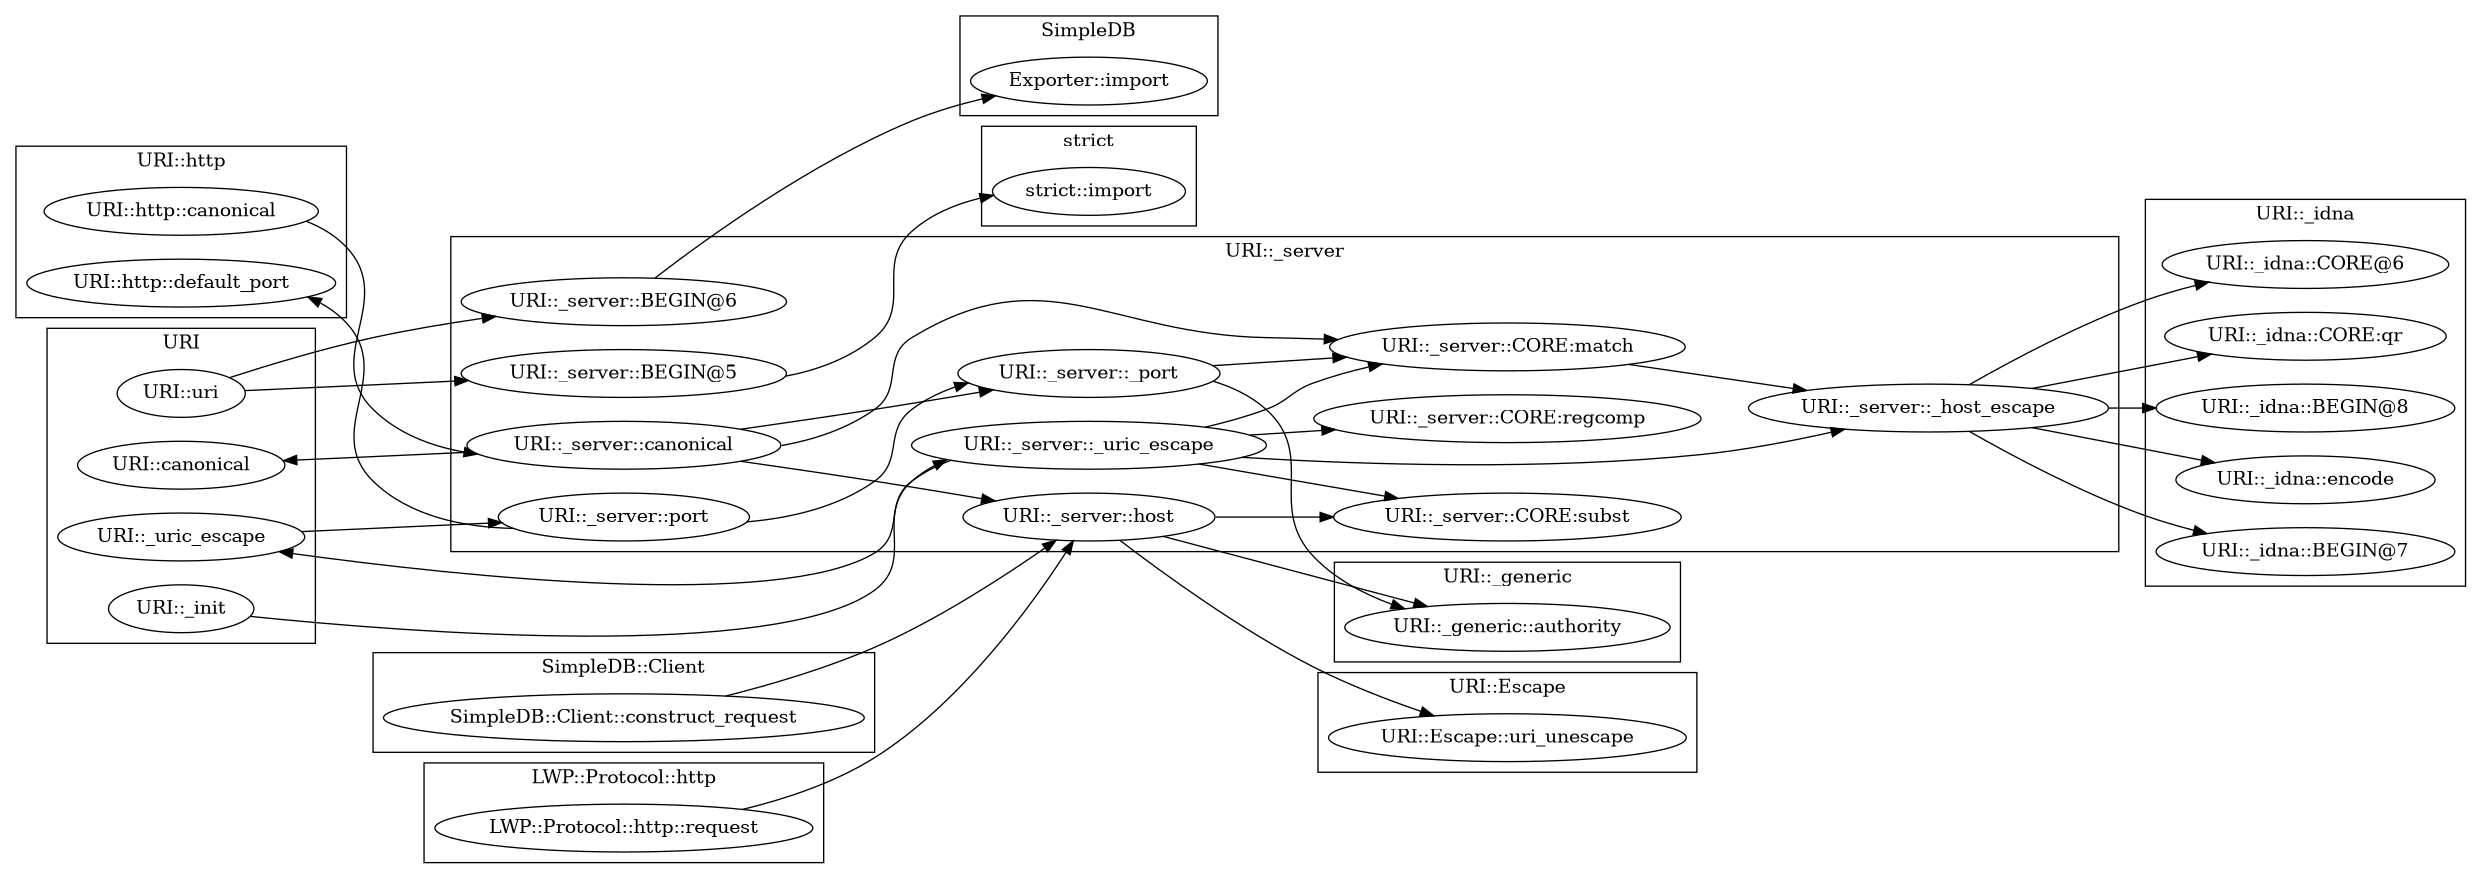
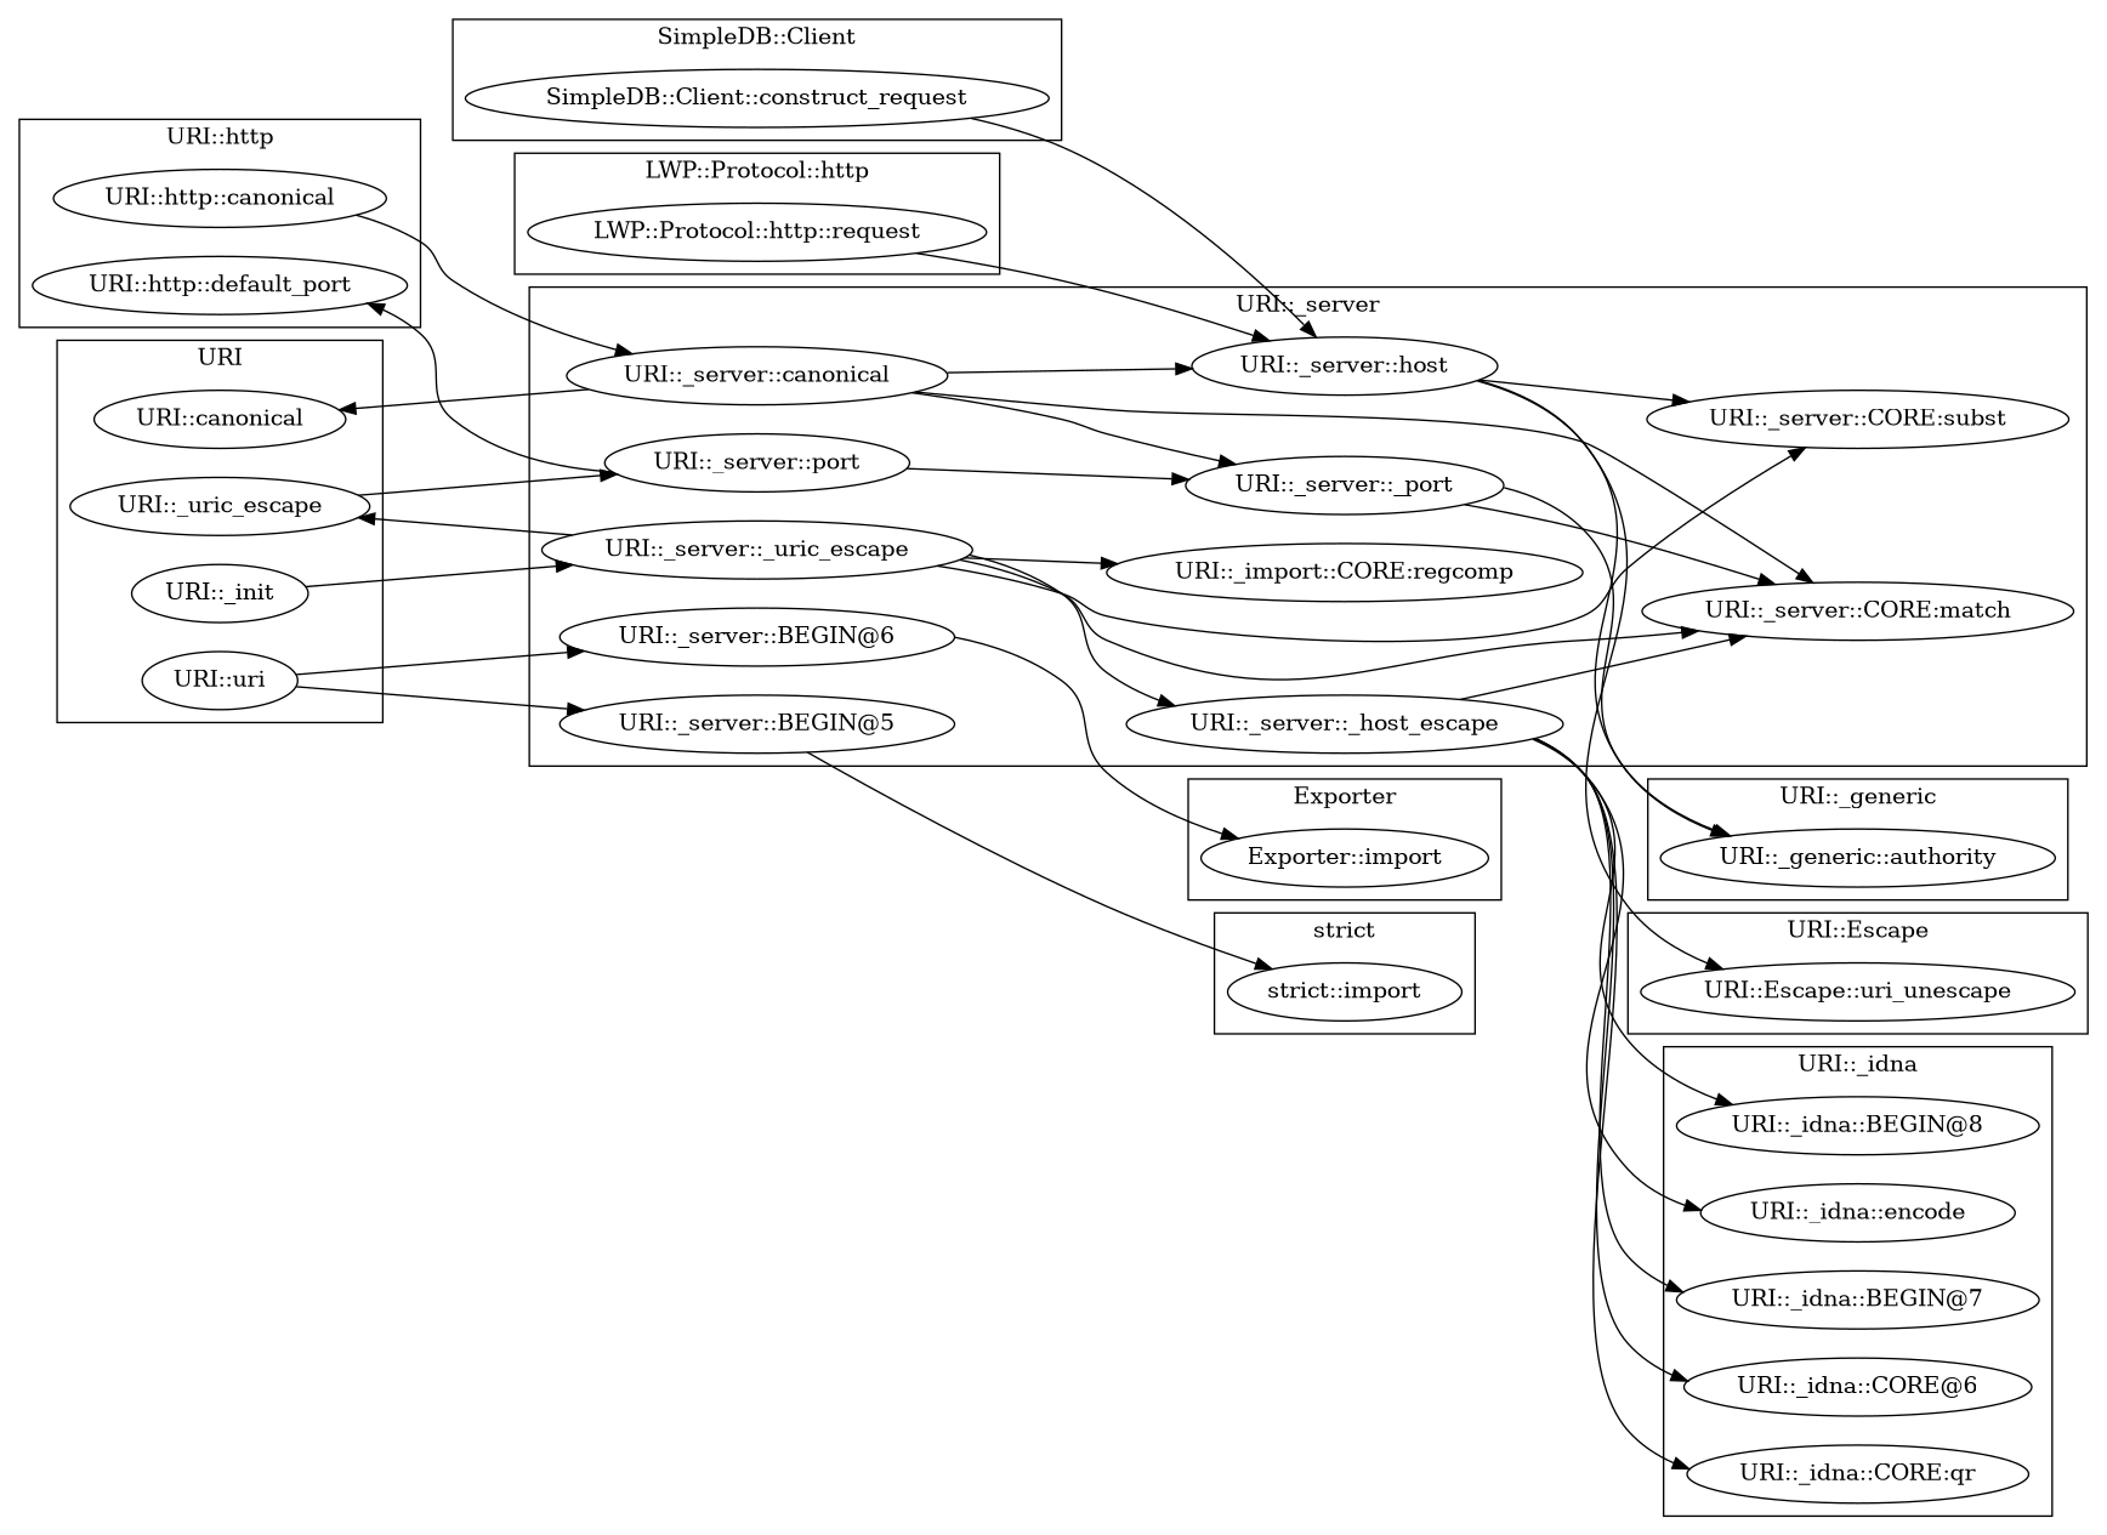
  digraph {
    rankdir=LR
    "URI::http::default_port"
    "URI::http::canonical"
    "URI::Escape::uri_unescape"
    "URI::_generic::authority"
    "URI::_server::_port"
    "URI::_server::CORE:subst"
    "URI::_server::host"
    "URI::_server::_host_escape"
    "URI::_server::port"
    "URI::_server::canonical"
    "URI::_server::BEGIN@6"
-   "URI::_server::CORE:regcomp"
+   "URI::_server::CORE:regcomp" [label="URI::_import::CORE:regcomp"]
    "URI::_server::_uric_escape"
    "URI::_server::CORE:match"
    "URI::_server::BEGIN@5"
    "SimpleDB::Client::construct_request"
    "strict::import"
    n18 [label="URI::_idna::CORE@6"]
    "URI::_idna::CORE:qr"
    "URI::_idna::BEGIN@8"
    "URI::_idna::encode"
    "URI::_idna::BEGIN@7"
    "URI::canonical"
    "URI::_uric_escape"
    "URI::_init"
    n26 [label="URI::uri"]
    "Exporter::import"
    "LWP::Protocol::http::request"
    subgraph cluster_1 {
      label="URI::http"
      "URI::http::default_port"
      "URI::http::canonical"
    }
    subgraph cluster_2 {
      label="URI::Escape"
      "URI::Escape::uri_unescape"
    }
    subgraph cluster_3 {
      label="URI::_generic"
      "URI::_generic::authority"
    }
    subgraph cluster_4 {
      label="URI::_server"
      "URI::_server::_port"
      "URI::_server::CORE:subst"
      "URI::_server::host"
      "URI::_server::_host_escape"
      "URI::_server::port"
      "URI::_server::canonical"
      "URI::_server::BEGIN@6"
      "URI::_server::CORE:regcomp"
      "URI::_server::_uric_escape"
      "URI::_server::CORE:match"
      "URI::_server::BEGIN@5"
    }
    subgraph cluster_5 {
      label="SimpleDB::Client"
      "SimpleDB::Client::construct_request"
    }
    subgraph cluster_6 {
      label="strict"
      "strict::import"
    }
    subgraph cluster_7 {
      label="URI::_idna"
      n18
      "URI::_idna::CORE:qr"
      "URI::_idna::BEGIN@8"
      "URI::_idna::encode"
      "URI::_idna::BEGIN@7"
    }
    subgraph cluster_8 {
      label=URI
      "URI::canonical"
      "URI::_uric_escape"
      "URI::_init"
      n26
    }
    subgraph cluster_9 {
-     label=SimpleDB
+     label=Exporter
      "Exporter::import"
    }
    subgraph cluster_10 {
      label="LWP::Protocol::http"
      "LWP::Protocol::http::request"
    }
    "URI::http::canonical" -> "URI::_server::canonical"
    "URI::_server::_port" -> "URI::_generic::authority"
    "URI::_server::_port" -> "URI::_server::CORE:match"
    "URI::_server::host" -> "URI::Escape::uri_unescape"
    "URI::_server::host" -> "URI::_generic::authority"
    "URI::_server::host" -> "URI::_server::CORE:subst"
-   "URI::_server::CORE:match" -> "URI::_server::_host_escape"
+   "URI::_server::_host_escape" -> "URI::_server::CORE:match"
    "URI::_server::_host_escape" -> n18
    "URI::_server::_host_escape" -> "URI::_idna::CORE:qr"
    "URI::_server::_host_escape" -> "URI::_idna::BEGIN@8"
    "URI::_server::_host_escape" -> "URI::_idna::encode"
    "URI::_server::_host_escape" -> "URI::_idna::BEGIN@7"
    "URI::_server::port" -> "URI::http::default_port"
    "URI::_server::port" -> "URI::_server::_port"
    "URI::_server::canonical" -> "URI::_server::_port"
    "URI::_server::canonical" -> "URI::_server::host"
    "URI::_server::canonical" -> "URI::_server::CORE:match"
    "URI::_server::canonical" -> "URI::canonical"
    "URI::_server::BEGIN@6" -> "Exporter::import"
    "URI::_server::_uric_escape" -> "URI::_server::CORE:subst"
    "URI::_server::_uric_escape" -> "URI::_server::_host_escape"
    "URI::_server::_uric_escape" -> "URI::_server::CORE:regcomp"
    "URI::_server::_uric_escape" -> "URI::_server::CORE:match"
    "URI::_server::_uric_escape" -> "URI::_uric_escape"
    "URI::_server::BEGIN@5" -> "strict::import"
    "SimpleDB::Client::construct_request" -> "URI::_server::host"
    "URI::_uric_escape" -> "URI::_server::port"
    "URI::_init" -> "URI::_server::_uric_escape"
    n26 -> "URI::_server::BEGIN@6"
    n26 -> "URI::_server::BEGIN@5"
    "LWP::Protocol::http::request" -> "URI::_server::host"
  }
